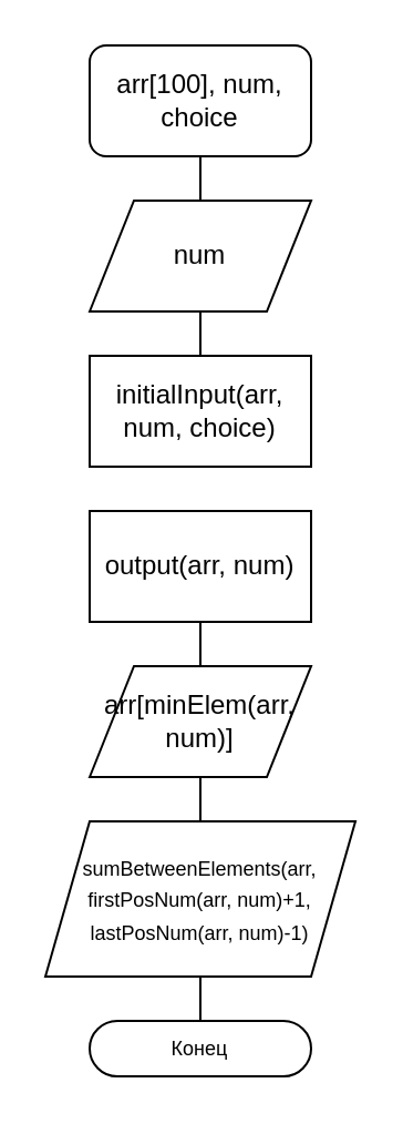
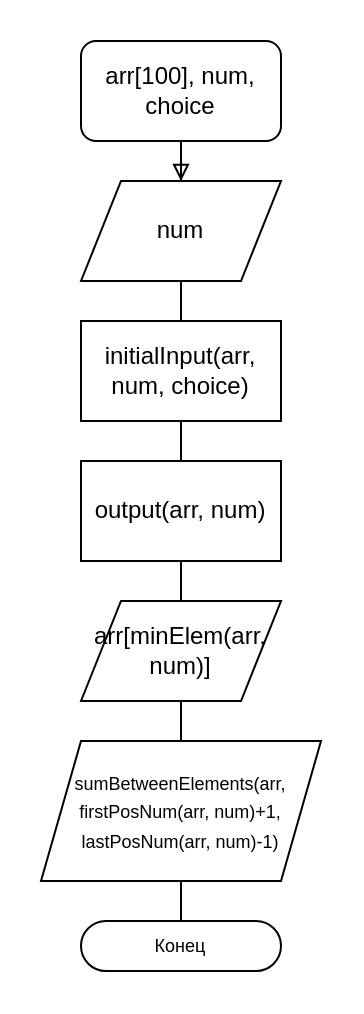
  <mxCell id="0" />
  <mxCell id="1" parent="0" />
- <mxCell id="2" style="edgeStyle=orthogonalEdgeStyle;rounded=0;orthogonalLoop=1;jettySize=auto;html=1;exitX=0.5;exitY=1;exitDx=0;exitDy=0;fontSize=9;endArrow=none;endFill=0;" edge="1" parent="1" source="3" target="5"><mxGeometry relative="1" as="geometry" /></mxCell>
+ <mxCell id="2" style="edgeStyle=orthogonalEdgeStyle;rounded=0;orthogonalLoop=1;jettySize=auto;html=1;exitX=0.5;exitY=1;exitDx=0;exitDy=0;fontSize=9;endArrow=block;endFill=0;" edge="1" parent="1" source="3" target="5"><mxGeometry relative="1" as="geometry" /></mxCell>
  <mxCell id="3" value="arr[100], num, choice" style="whiteSpace=wrap;html=1;aspect=fixed;rounded=1;" vertex="1" parent="1"><mxGeometry x="40" y="20" width="100" height="50" as="geometry" /></mxCell>
  <mxCell id="4" style="edgeStyle=orthogonalEdgeStyle;rounded=0;orthogonalLoop=1;jettySize=auto;html=1;exitX=0.5;exitY=1;exitDx=0;exitDy=0;entryX=0.5;entryY=0;entryDx=0;entryDy=0;fontSize=9;endArrow=none;endFill=0;" edge="1" parent="1" source="5" target="7"><mxGeometry relative="1" as="geometry" /></mxCell>
  <mxCell id="5" value="num" style="shape=parallelogram;perimeter=parallelogramPerimeter;whiteSpace=wrap;html=1;fixedSize=1;aspect=fixed;" vertex="1" parent="1"><mxGeometry x="40" y="90" width="100" height="50" as="geometry" /></mxCell>
+ <mxCell id="6" style="edgeStyle=orthogonalEdgeStyle;rounded=0;orthogonalLoop=1;jettySize=auto;html=1;exitX=0.5;exitY=1;exitDx=0;exitDy=0;entryX=0.5;entryY=0;entryDx=0;entryDy=0;fontSize=9;endArrow=none;endFill=0;" edge="1" parent="1" source="7" target="9"><mxGeometry relative="1" as="geometry" /></mxCell>
  <mxCell id="7" value="initialInput(arr, num, choice)" style="rounded=0;whiteSpace=wrap;html=1;aspect=fixed;" vertex="1" parent="1"><mxGeometry x="40" y="160" width="100" height="50" as="geometry" /></mxCell>
  <mxCell id="8" style="edgeStyle=orthogonalEdgeStyle;rounded=0;orthogonalLoop=1;jettySize=auto;html=1;exitX=0.5;exitY=1;exitDx=0;exitDy=0;entryX=0.5;entryY=0;entryDx=0;entryDy=0;fontSize=9;endArrow=none;endFill=0;" edge="1" parent="1" source="9" target="11"><mxGeometry relative="1" as="geometry" /></mxCell>
  <mxCell id="9" value="output(arr, num)" style="rounded=0;whiteSpace=wrap;html=1;aspect=fixed;" vertex="1" parent="1"><mxGeometry x="40" y="230" width="100" height="50" as="geometry" /></mxCell>
  <mxCell id="10" style="edgeStyle=orthogonalEdgeStyle;rounded=0;orthogonalLoop=1;jettySize=auto;html=1;exitX=0.5;exitY=1;exitDx=0;exitDy=0;entryX=0.5;entryY=0;entryDx=0;entryDy=0;fontSize=9;endArrow=none;endFill=0;" edge="1" parent="1" source="11" target="13"><mxGeometry relative="1" as="geometry" /></mxCell>
  <mxCell id="11" value="arr[minElem(arr, num)]" style="shape=parallelogram;perimeter=parallelogramPerimeter;whiteSpace=wrap;html=1;fixedSize=1;aspect=fixed;" vertex="1" parent="1"><mxGeometry x="40" y="300" width="100" height="50" as="geometry" /></mxCell>
  <mxCell id="12" style="edgeStyle=orthogonalEdgeStyle;rounded=0;orthogonalLoop=1;jettySize=auto;html=1;exitX=0.5;exitY=1;exitDx=0;exitDy=0;entryX=0.5;entryY=0;entryDx=0;entryDy=0;fontSize=9;endArrow=none;endFill=0;" edge="1" parent="1" source="13" target="14"><mxGeometry relative="1" as="geometry" /></mxCell>
  <mxCell id="13" value="&lt;font style=&quot;font-size: 9px;&quot;&gt;sumBetweenElements(arr, firstPosNum(arr, num)+1, lastPosNum(arr, num)-1)&lt;/font&gt;" style="shape=parallelogram;perimeter=parallelogramPerimeter;whiteSpace=wrap;html=1;fixedSize=1;aspect=fixed;" vertex="1" parent="1"><mxGeometry x="20" y="370" width="140" height="70" as="geometry" /></mxCell>
  <mxCell id="14" value="Конец" style="rounded=1;whiteSpace=wrap;html=1;arcSize=50;aspect=fixed;fontSize=9;" vertex="1" parent="1"><mxGeometry x="40" y="460" width="100" height="25" as="geometry" /></mxCell>
